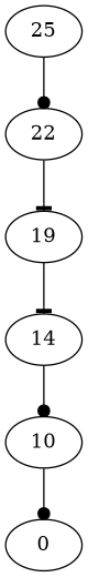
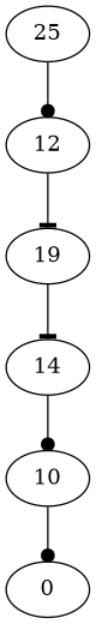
  digraph {
    nodesep=0.1
    node [fixedsize=false]
    edge [arrowhead=dot]
    n1 [label=0]
    n2 [label=10]
    n3 [label=14]
    n4 [label=19]
-   n5 [label=22]
+   n5 [label=12]
    n6 [label=25]
    n2 -> n1
    n3 -> n2
    n4 -> n3 [arrowhead=tee]
    n5 -> n4 [arrowhead=tee]
    n6 -> n5
  }
